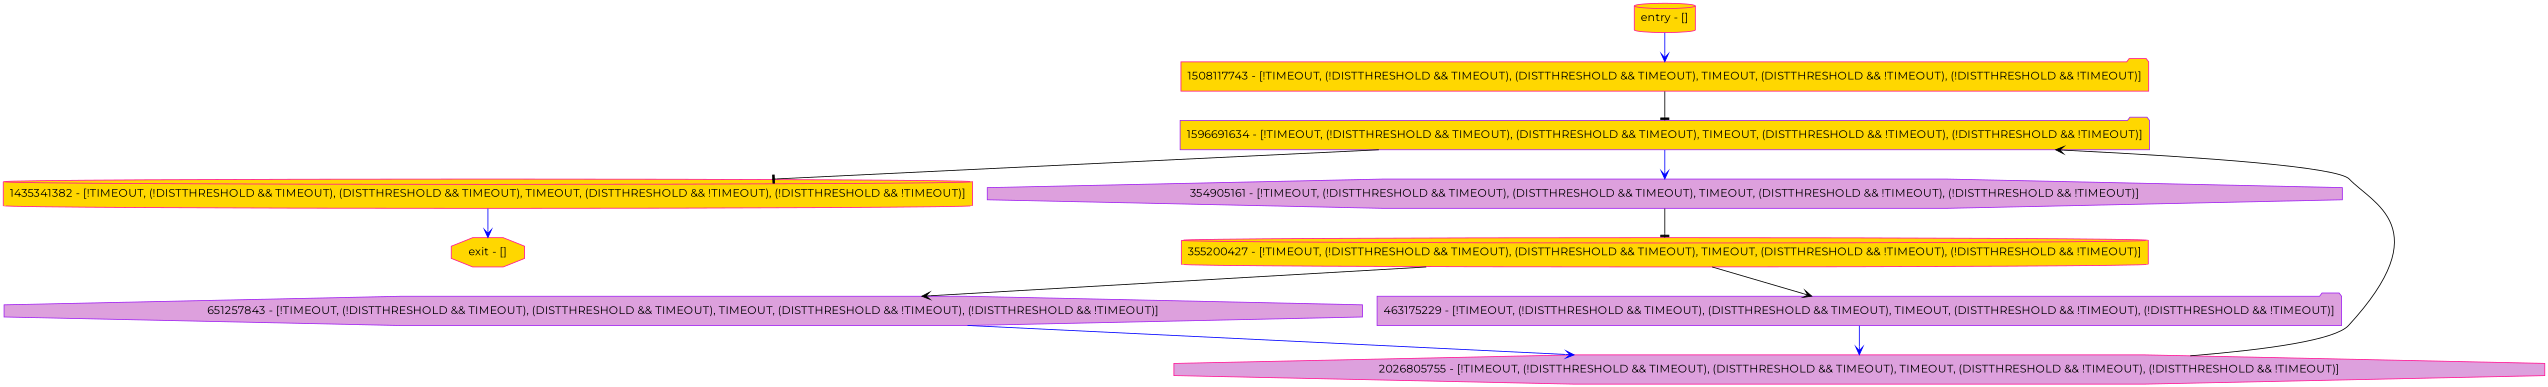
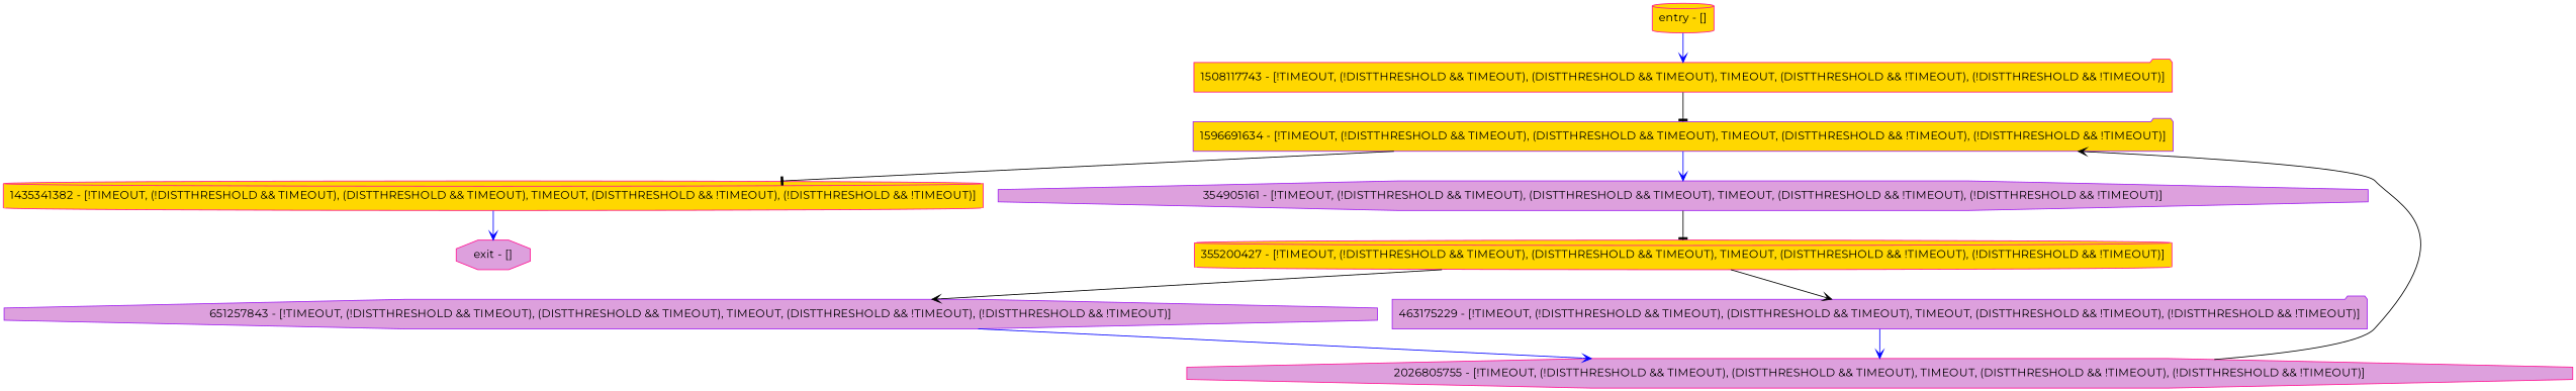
  digraph {
    fontname=Montserrat
    node [shape=octagon style=filled fillcolor=gold color=deeppink fontname=Montserrat]
    edge [color=black arrowhead=vee fontname=Montserrat]
    n1 [label="entry - []" shape=cylinder]
    n2 [label="1508117743 - [!TIMEOUT, (!DISTTHRESHOLD && TIMEOUT), (DISTTHRESHOLD && TIMEOUT), TIMEOUT, (DISTTHRESHOLD && !TIMEOUT), (!DISTTHRESHOLD && !TIMEOUT)]" shape=folder]
-   n3 [label="exit - []"]
+   n3 [label="exit - []" fillcolor=plum]
    n4 [label="1596691634 - [!TIMEOUT, (!DISTTHRESHOLD && TIMEOUT), (DISTTHRESHOLD && TIMEOUT), TIMEOUT, (DISTTHRESHOLD && !TIMEOUT), (!DISTTHRESHOLD && !TIMEOUT)]" shape=folder color=purple]
    n5 [label="651257843 - [!TIMEOUT, (!DISTTHRESHOLD && TIMEOUT), (DISTTHRESHOLD && TIMEOUT), TIMEOUT, (DISTTHRESHOLD && !TIMEOUT), (!DISTTHRESHOLD && !TIMEOUT)]" fillcolor=plum color=purple]
    n6 [label="2026805755 - [!TIMEOUT, (!DISTTHRESHOLD && TIMEOUT), (DISTTHRESHOLD && TIMEOUT), TIMEOUT, (DISTTHRESHOLD && !TIMEOUT), (!DISTTHRESHOLD && !TIMEOUT)]" fillcolor=plum]
    n7 [label="1435341382 - [!TIMEOUT, (!DISTTHRESHOLD && TIMEOUT), (DISTTHRESHOLD && TIMEOUT), TIMEOUT, (DISTTHRESHOLD && !TIMEOUT), (!DISTTHRESHOLD && !TIMEOUT)]" shape=cylinder]
    n8 [label="354905161 - [!TIMEOUT, (!DISTTHRESHOLD && TIMEOUT), (DISTTHRESHOLD && TIMEOUT), TIMEOUT, (DISTTHRESHOLD && !TIMEOUT), (!DISTTHRESHOLD && !TIMEOUT)]" fillcolor=plum color=purple]
    n9 [label="355200427 - [!TIMEOUT, (!DISTTHRESHOLD && TIMEOUT), (DISTTHRESHOLD && TIMEOUT), TIMEOUT, (DISTTHRESHOLD && !TIMEOUT), (!DISTTHRESHOLD && !TIMEOUT)]" shape=cylinder]
    n10 [label="463175229 - [!TIMEOUT, (!DISTTHRESHOLD && TIMEOUT), (DISTTHRESHOLD && TIMEOUT), TIMEOUT, (DISTTHRESHOLD && !TIMEOUT), (!DISTTHRESHOLD && !TIMEOUT)]" shape=folder fillcolor=plum color=purple]
    n1 -> n2 [color=blue]
    n2 -> n4 [arrowhead=tee]
    n4 -> n7 [arrowhead=tee]
    n4 -> n8 [color=blue]
    n5 -> n6 [color=blue]
    n6 -> n4
    n7 -> n3 [color=blue]
    n8 -> n9 [arrowhead=tee]
    n9 -> n5
    n9 -> n10
    n10 -> n6 [color=blue]
  }
